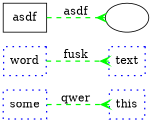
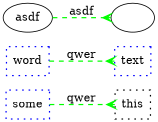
  digraph {
    rankdir=LR
    node [color=blue fillcolor=blue fontcolor="#000000" penwidth=1.50 shape=rectangle style=dotted]
    edge [arrowhead=crow arrowtail=normal color=green fontcolor="#000000" penwidth=1.50 style=dashed]
-   n1 [height=0.50 label=this width=0.50]
+   n1 [color=black height=0.50 label=this width=0.50]
    n2 [height=0.50 label=some width=0.50]
    n3 [height=0.50 label=text width=0.50]
    n4 [height=0.50 label=word width=0.50]
-   asdf [shape=box color="" fillcolor="" fontcolor="" penwidth="" style=""]
+   asdf [color="" fillcolor="" fontcolor="" penwidth="" shape="" style=""]
    "" [color="" fillcolor="" fontcolor="" penwidth="" shape="" style=""]
    n2 -> n1 [label=qwer]
-   n4 -> n3 [label=fusk]
+   n4 -> n3 [label=qwer]
    asdf -> "" [label=asdf]
  }
